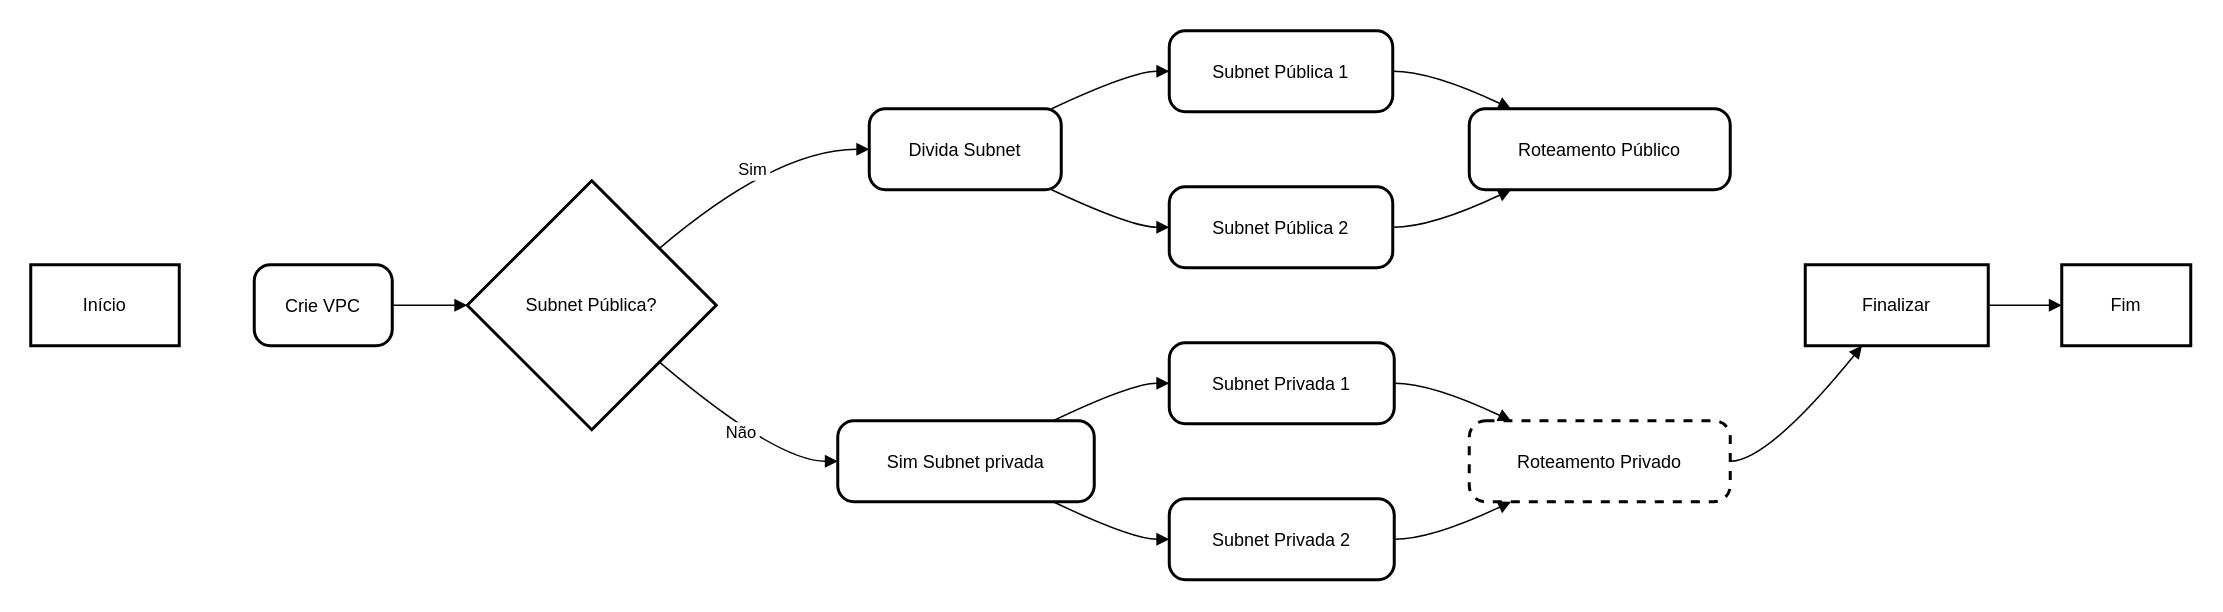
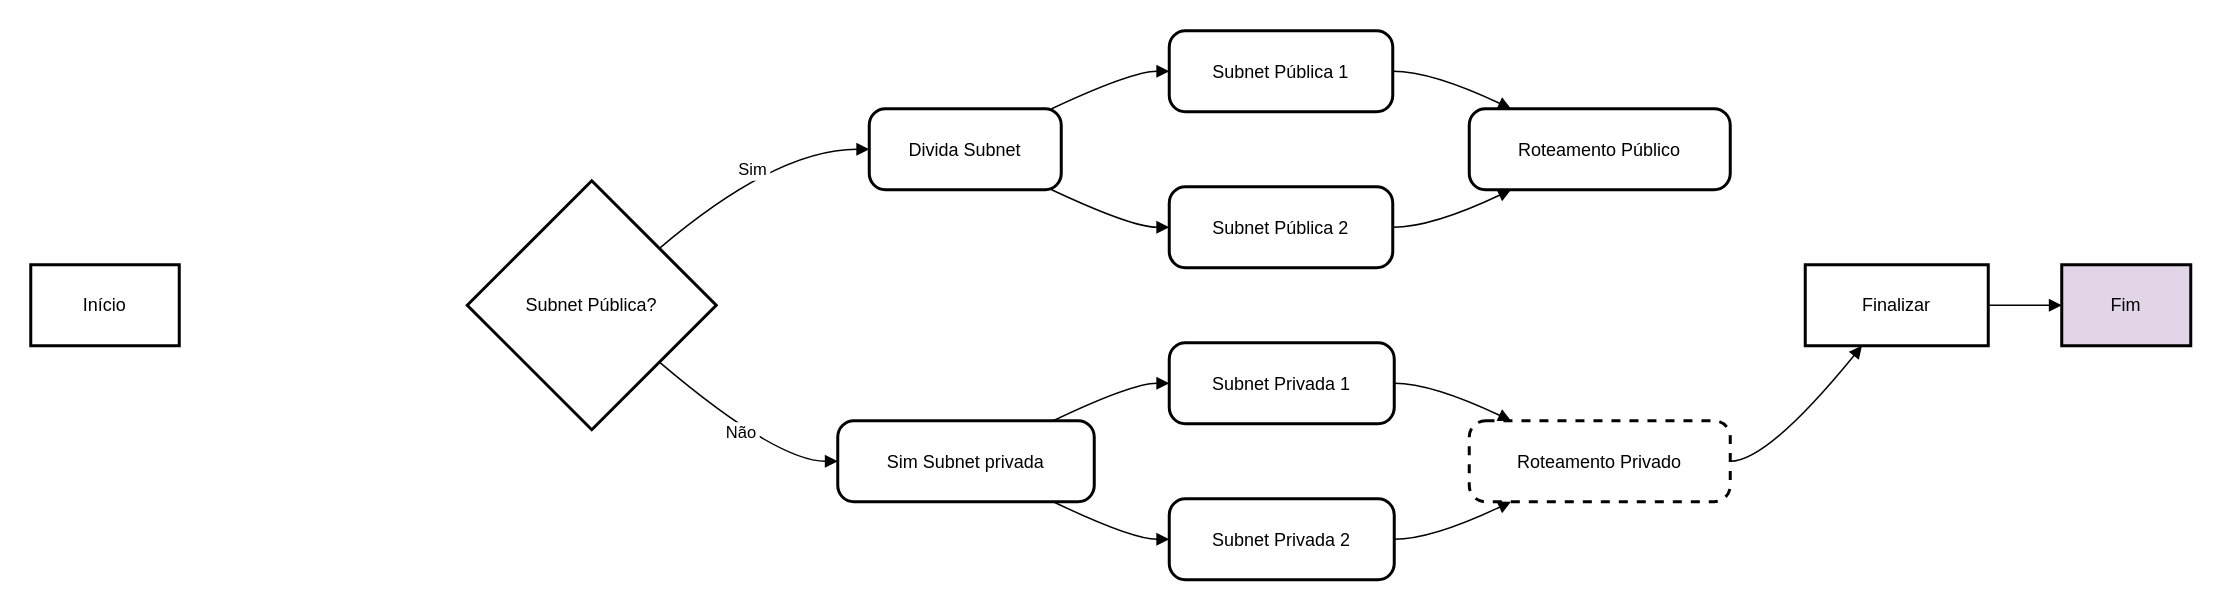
  <mxCell id="0" />
  <mxCell id="1" parent="0" />
  <mxCell id="2" value="Início" style="whiteSpace=wrap;strokeWidth=2;" vertex="1" parent="1"><mxGeometry x="20" y="176" width="99" height="54" as="geometry" /></mxCell>
- <mxCell id="3" value="Crie VPC" style="rounded=1;arcSize=20;strokeWidth=2" vertex="1" parent="1"><mxGeometry x="169" y="176" width="92" height="54" as="geometry" /></mxCell>
  <mxCell id="4" value="Subnet Pública?" style="rhombus;strokeWidth=2;whiteSpace=wrap;" vertex="1" parent="1"><mxGeometry x="311" y="120" width="166" height="166" as="geometry" /></mxCell>
  <mxCell id="5" value="Divida Subnet" style="rounded=1;arcSize=20;strokeWidth=2" vertex="1" parent="1"><mxGeometry x="579" y="72" width="128" height="54" as="geometry" /></mxCell>
  <mxCell id="6" value="Sim Subnet privada" style="rounded=1;arcSize=20;strokeWidth=2" vertex="1" parent="1"><mxGeometry x="558" y="280" width="171" height="54" as="geometry" /></mxCell>
  <mxCell id="7" value="Subnet Pública 1" style="rounded=1;arcSize=20;strokeWidth=2" vertex="1" parent="1"><mxGeometry x="779" y="20" width="149" height="54" as="geometry" /></mxCell>
  <mxCell id="8" value="Subnet Pública 2" style="rounded=1;arcSize=20;strokeWidth=2" vertex="1" parent="1"><mxGeometry x="779" y="124" width="149" height="54" as="geometry" /></mxCell>
  <mxCell id="9" value="Subnet Privada 1" style="rounded=1;arcSize=20;strokeWidth=2" vertex="1" parent="1"><mxGeometry x="779" y="228" width="150" height="54" as="geometry" /></mxCell>
  <mxCell id="10" value="Subnet Privada 2" style="rounded=1;arcSize=20;strokeWidth=2" vertex="1" parent="1"><mxGeometry x="779" y="332" width="150" height="54" as="geometry" /></mxCell>
  <mxCell id="11" value="Roteamento Público" style="rounded=1;arcSize=20;strokeWidth=2" vertex="1" parent="1"><mxGeometry x="979" y="72" width="174" height="54" as="geometry" /></mxCell>
  <mxCell id="12" value="Roteamento Privado" style="rounded=1;arcSize=20;strokeWidth=2;dashed=1;" vertex="1" parent="1"><mxGeometry x="979" y="280" width="174" height="54" as="geometry" /></mxCell>
  <mxCell id="13" value="Finalizar" style="whiteSpace=wrap;strokeWidth=2;" vertex="1" parent="1"><mxGeometry x="1203" y="176" width="122" height="54" as="geometry" /></mxCell>
- <mxCell id="14" value="Fim" style="whiteSpace=wrap;strokeWidth=2;" vertex="1" parent="1"><mxGeometry x="1374" y="176" width="86" height="54" as="geometry" /></mxCell>
- <mxCell id="15" value="" style="curved=1;startArrow=none;endArrow=block;exitX=1;exitY=0.5;entryX=0;entryY=0.5;" edge="1" parent="1" source="3" target="4"><mxGeometry relative="1" as="geometry"><Array as="points" /></mxGeometry></mxCell>
+ <mxCell id="14" value="Fim" style="whiteSpace=wrap;strokeWidth=2;fillColor=#e1d5e7;" vertex="1" parent="1"><mxGeometry x="1374" y="176" width="86" height="54" as="geometry" /></mxCell>
  <mxCell id="16" value="Sim" style="curved=1;startArrow=none;endArrow=block;exitX=1;exitY=0.08;entryX=0;entryY=0.5;" edge="1" parent="1" source="4" target="5"><mxGeometry relative="1" as="geometry"><Array as="points"><mxPoint x="517" y="99" /></Array></mxGeometry></mxCell>
  <mxCell id="17" value="Não" style="curved=1;startArrow=none;endArrow=block;exitX=1;exitY=0.92;entryX=0;entryY=0.5;" edge="1" parent="1" source="4" target="6"><mxGeometry relative="1" as="geometry"><Array as="points"><mxPoint x="517" y="307" /></Array></mxGeometry></mxCell>
  <mxCell id="18" value="" style="curved=1;startArrow=none;endArrow=block;exitX=0.95;exitY=0;entryX=0;entryY=0.5;" edge="1" parent="1" source="5" target="7"><mxGeometry relative="1" as="geometry"><Array as="points"><mxPoint x="754" y="47" /></Array></mxGeometry></mxCell>
  <mxCell id="19" value="" style="curved=1;startArrow=none;endArrow=block;exitX=0.95;exitY=1;entryX=0;entryY=0.5;" edge="1" parent="1" source="5" target="8"><mxGeometry relative="1" as="geometry"><Array as="points"><mxPoint x="754" y="151" /></Array></mxGeometry></mxCell>
  <mxCell id="20" value="" style="curved=1;startArrow=none;endArrow=block;exitX=0.84;exitY=0;entryX=0;entryY=0.5;" edge="1" parent="1" source="6" target="9"><mxGeometry relative="1" as="geometry"><Array as="points"><mxPoint x="754" y="255" /></Array></mxGeometry></mxCell>
  <mxCell id="21" value="" style="curved=1;startArrow=none;endArrow=block;exitX=0.84;exitY=1;entryX=0;entryY=0.5;" edge="1" parent="1" source="6" target="10"><mxGeometry relative="1" as="geometry"><Array as="points"><mxPoint x="754" y="359" /></Array></mxGeometry></mxCell>
  <mxCell id="22" value="" style="curved=1;startArrow=none;endArrow=block;exitX=1;exitY=0.5;entryX=0.16;entryY=0;" edge="1" parent="1" source="7" target="11"><mxGeometry relative="1" as="geometry"><Array as="points"><mxPoint x="954" y="47" /></Array></mxGeometry></mxCell>
  <mxCell id="23" value="" style="curved=1;startArrow=none;endArrow=block;exitX=1;exitY=0.5;entryX=0.16;entryY=1;" edge="1" parent="1" source="8" target="11"><mxGeometry relative="1" as="geometry"><Array as="points"><mxPoint x="954" y="151" /></Array></mxGeometry></mxCell>
  <mxCell id="24" value="" style="curved=1;startArrow=none;endArrow=block;exitX=1;exitY=0.5;entryX=0.16;entryY=0;" edge="1" parent="1" source="9" target="12"><mxGeometry relative="1" as="geometry"><Array as="points"><mxPoint x="954" y="255" /></Array></mxGeometry></mxCell>
  <mxCell id="25" value="" style="curved=1;startArrow=none;endArrow=block;exitX=1;exitY=0.5;entryX=0.16;entryY=1;" edge="1" parent="1" source="10" target="12"><mxGeometry relative="1" as="geometry"><Array as="points"><mxPoint x="954" y="359" /></Array></mxGeometry></mxCell>
  <mxCell id="26" value="" style="curved=1;startArrow=none;endArrow=block;exitX=1;exitY=0.5;entryX=0.31;entryY=1;" edge="1" parent="1" source="12" target="13"><mxGeometry relative="1" as="geometry"><Array as="points"><mxPoint x="1178" y="307" /></Array></mxGeometry></mxCell>
  <mxCell id="27" value="" style="curved=1;startArrow=none;endArrow=block;exitX=0.99;exitY=0.5;entryX=0;entryY=0.5;" edge="1" parent="1" source="13" target="14"><mxGeometry relative="1" as="geometry"><Array as="points" /></mxGeometry></mxCell>
